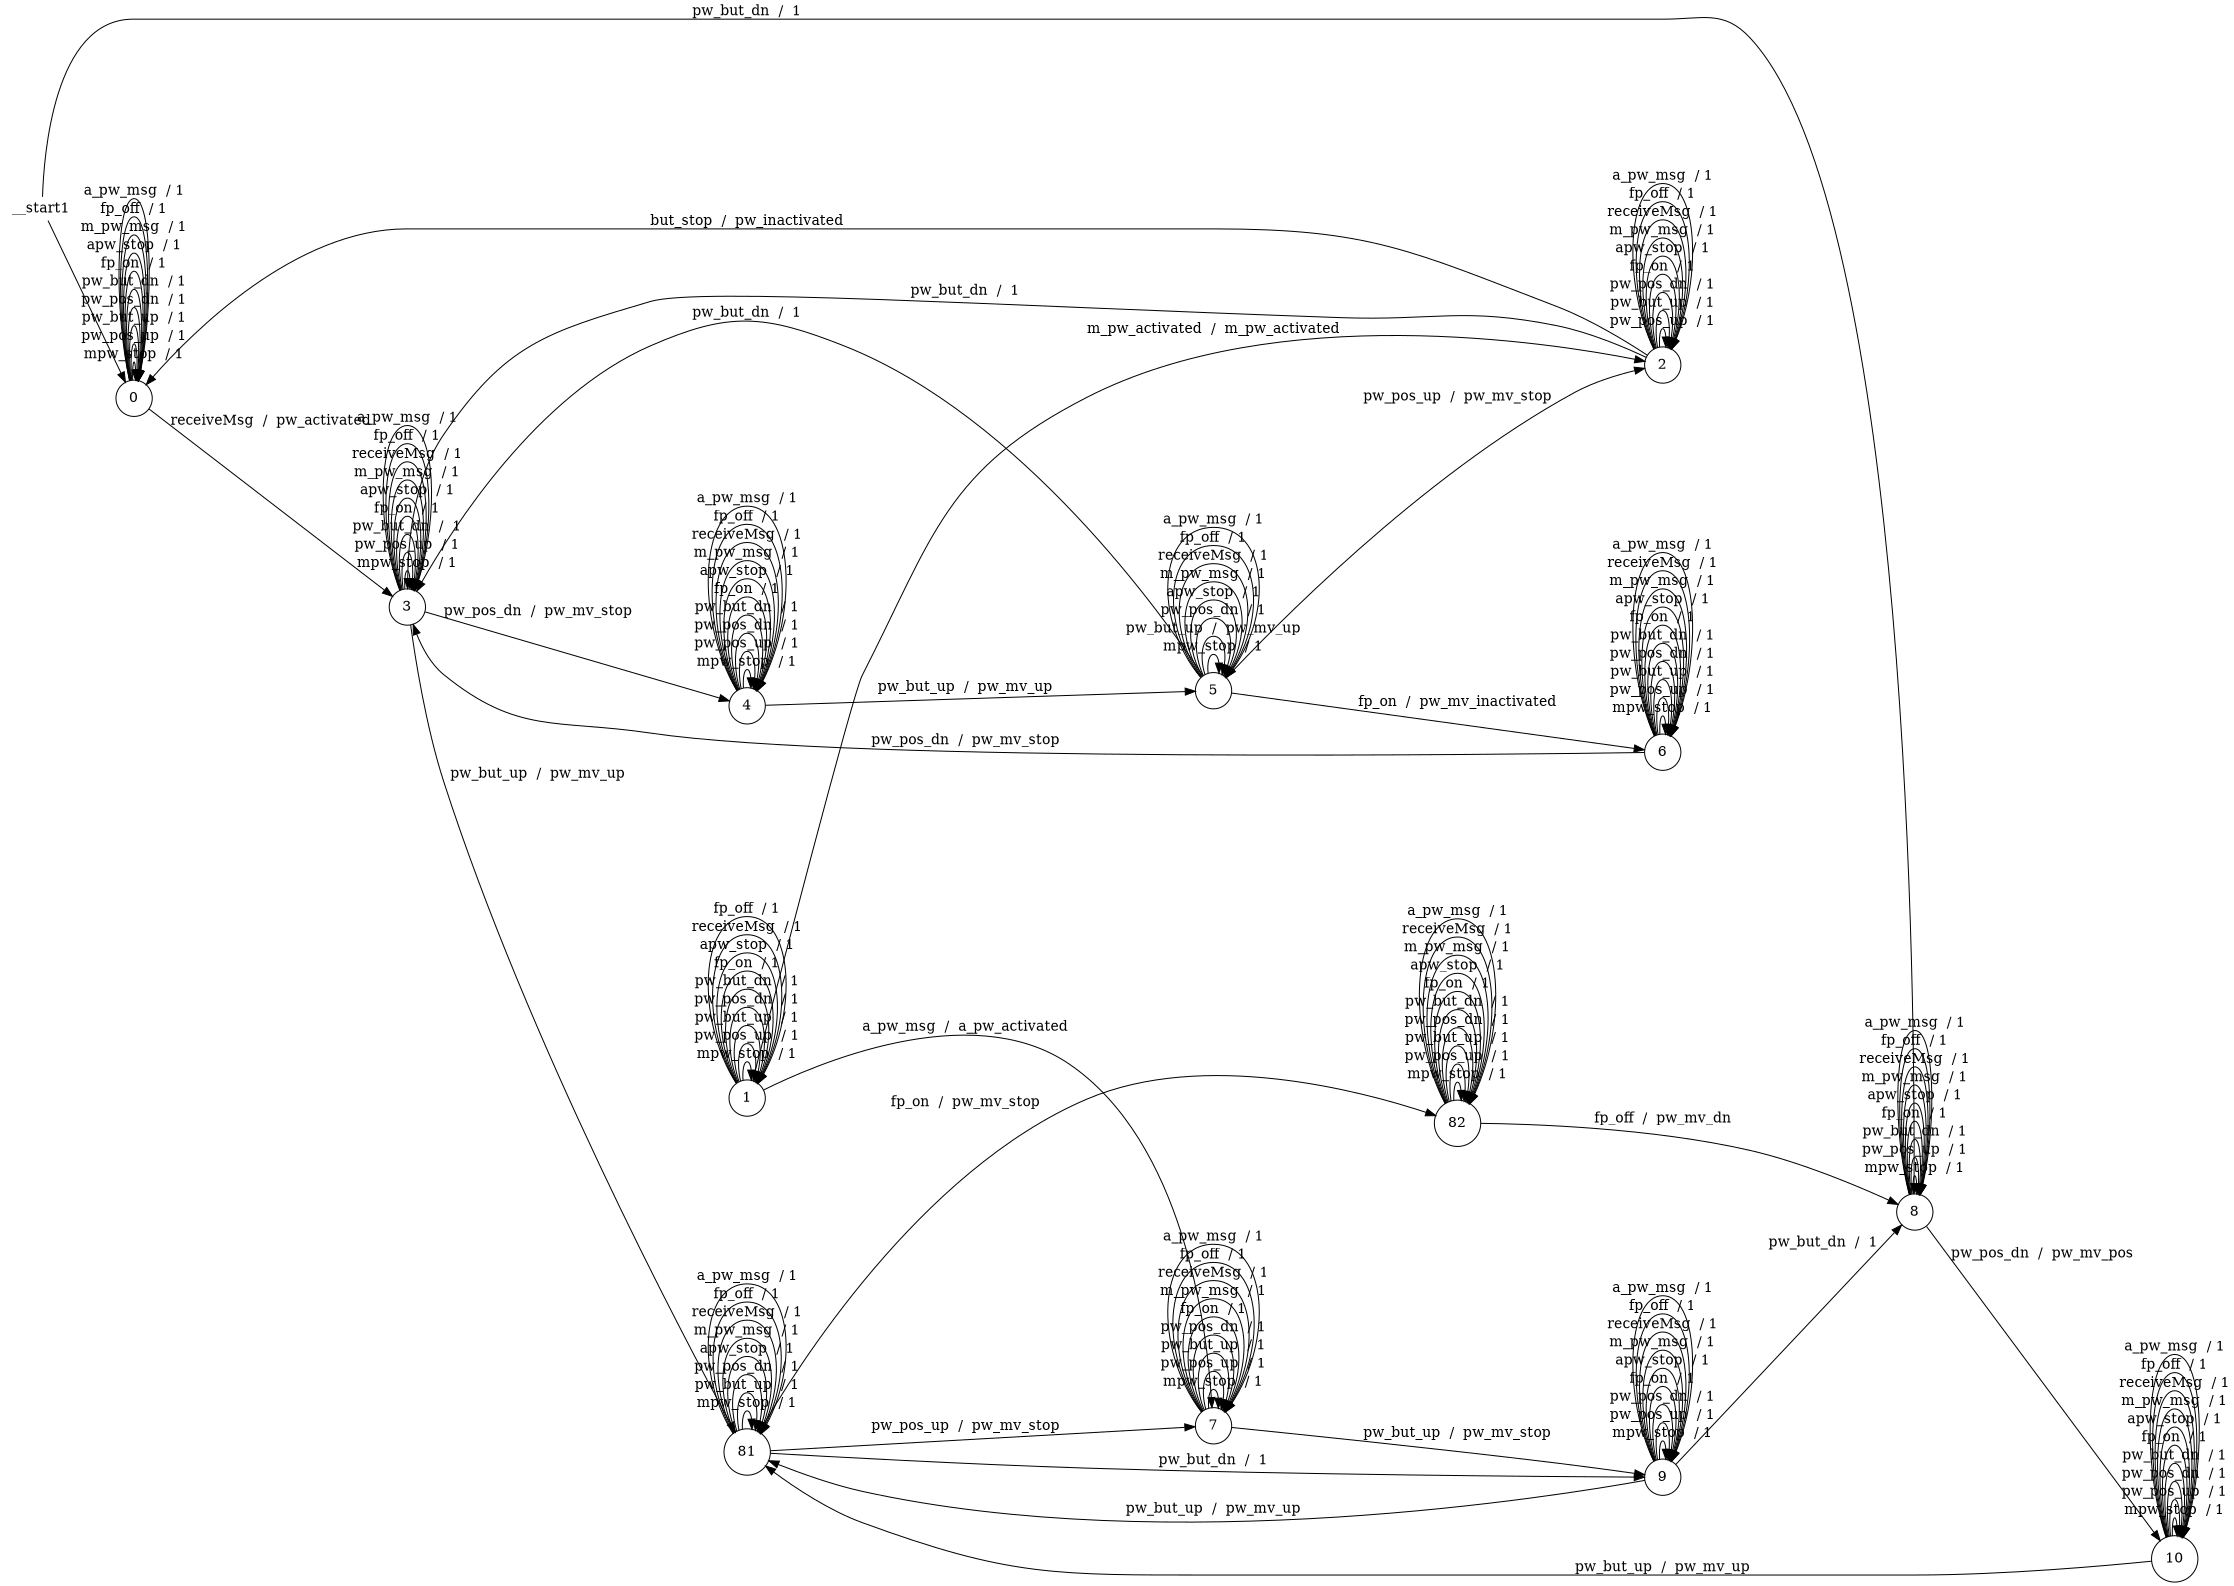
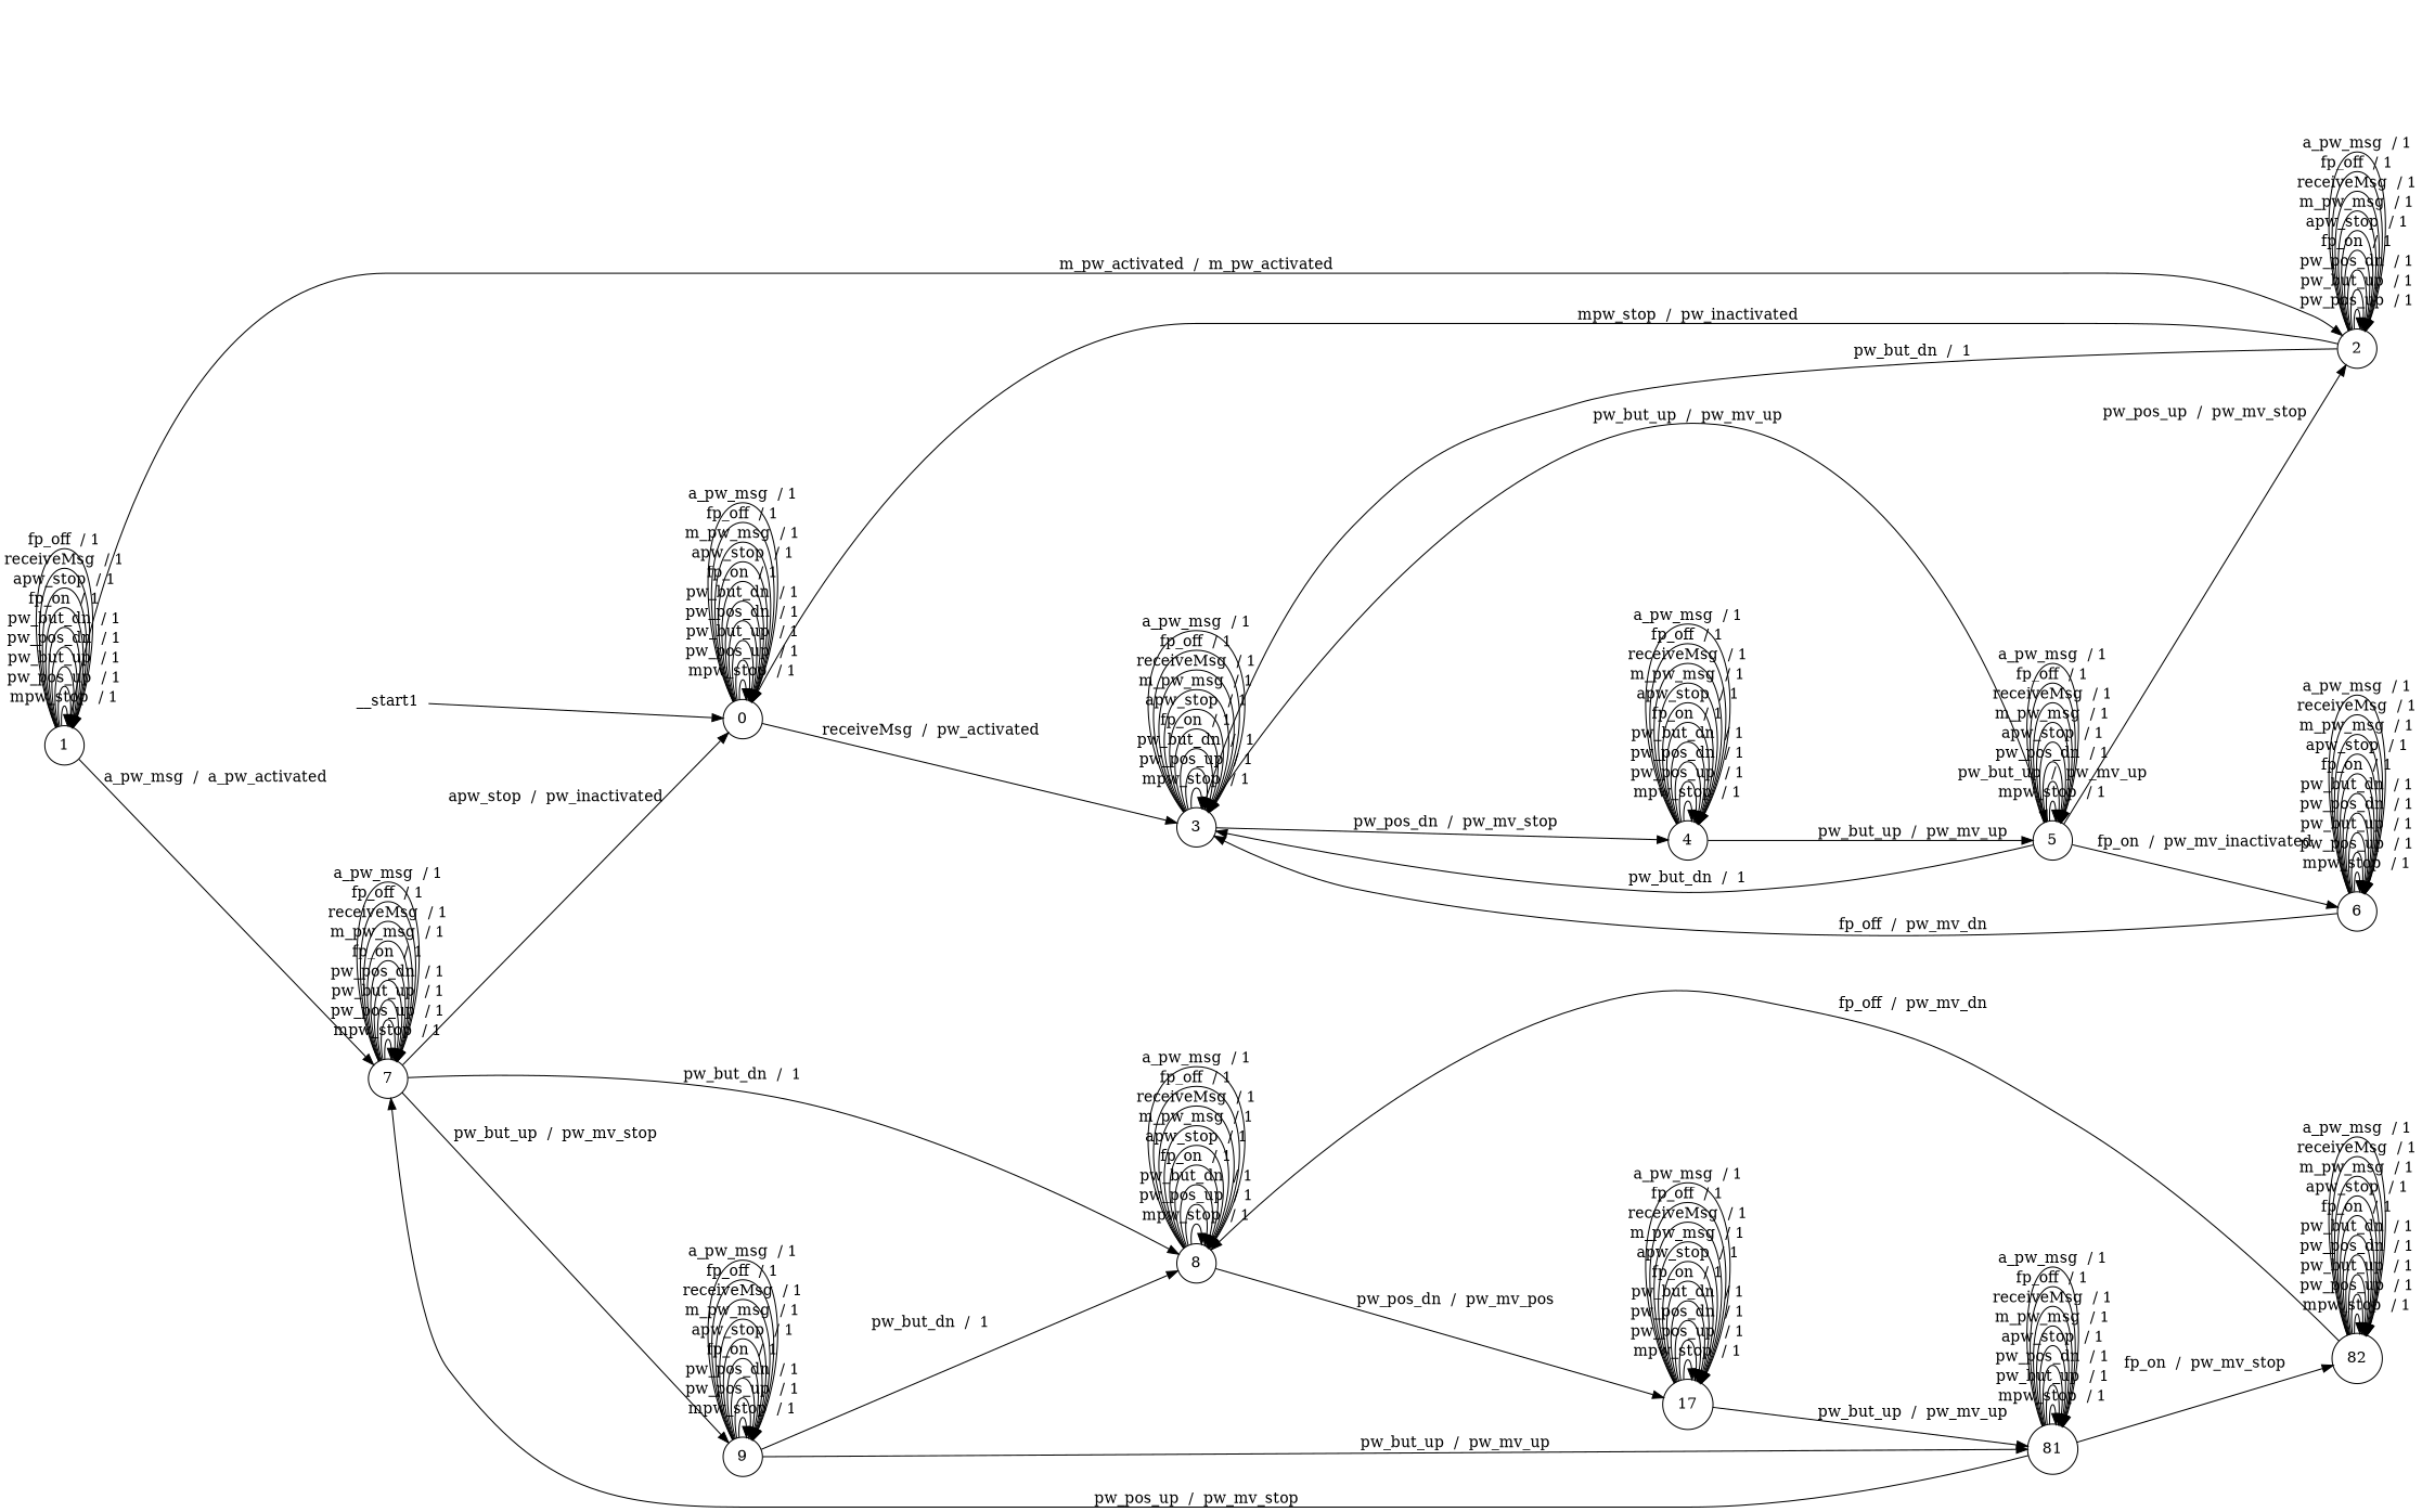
  digraph {
    rankdir=LR
    node [shape=circle]
    n1 [label=0]
    n2 [label=3]
    n3 [label=1]
    n4 [label=2]
    n5 [label=7]
    n6 [label=8]
    n7 [label=9]
    n8 [label=4]
    n9 [label=5]
    n10 [label=6]
-   n11 [label=10]
+   n11 [label=17]
    n12 [label=81]
    n13 [label=82]
    n14 [height=0 label=__start1 shape=none width=0]
    n1 -> n1 [label="mpw_stop  / 1"]
    n1 -> n1 [label="pw_pos_up  / 1"]
    n1 -> n1 [label="pw_but_up  / 1"]
    n1 -> n1 [label="pw_pos_dn  / 1"]
    n1 -> n1 [label="pw_but_dn  / 1"]
    n1 -> n1 [label="fp_on  / 1"]
    n1 -> n1 [label="apw_stop  / 1"]
    n1 -> n1 [label="m_pw_msg  / 1"]
    n1 -> n1 [label="fp_off  / 1"]
    n1 -> n1 [label="a_pw_msg  / 1"]
    n1 -> n2 [label="receiveMsg  /  pw_activated"]
    n2 -> n2 [label="mpw_stop  / 1"]
    n2 -> n2 [label="pw_pos_up  / 1"]
    n2 -> n2 [label="pw_but_dn  /  1"]
    n2 -> n2 [label="fp_on  / 1"]
    n2 -> n2 [label="apw_stop  / 1"]
    n2 -> n2 [label="m_pw_msg  / 1"]
    n2 -> n2 [label="receiveMsg  / 1"]
    n2 -> n2 [label="fp_off  / 1"]
    n2 -> n2 [label="a_pw_msg  / 1"]
    n2 -> n8 [label="pw_pos_dn  /  pw_mv_stop"]
-   n2 -> n12 [label="pw_but_up  /  pw_mv_up"]
+   n2 -> n9 [label="pw_but_up  /  pw_mv_up"]
    n3 -> n3 [label="mpw_stop  / 1"]
    n3 -> n3 [label="pw_pos_up  / 1"]
    n3 -> n3 [label="pw_but_up  / 1"]
    n3 -> n3 [label="pw_pos_dn  / 1"]
    n3 -> n3 [label="pw_but_dn  / 1"]
    n3 -> n3 [label="fp_on  / 1"]
    n3 -> n3 [label="apw_stop  / 1"]
    n3 -> n3 [label="receiveMsg  / 1"]
    n3 -> n3 [label="fp_off  / 1"]
    n3 -> n4 [label="m_pw_activated  /  m_pw_activated"]
    n3 -> n5 [label="a_pw_msg  /  a_pw_activated"]
-   n4 -> n1 [label="but_stop  /  pw_inactivated"]
+   n4 -> n1 [label="mpw_stop  /  pw_inactivated"]
    n4 -> n2 [label="pw_but_dn  /  1"]
    n4 -> n4 [label="pw_pos_up  / 1"]
    n4 -> n4 [label="pw_but_up  / 1"]
    n4 -> n4 [label="pw_pos_dn  / 1"]
    n4 -> n4 [label="fp_on  / 1"]
    n4 -> n4 [label="apw_stop  / 1"]
    n4 -> n4 [label="m_pw_msg  / 1"]
    n4 -> n4 [label="receiveMsg  / 1"]
    n4 -> n4 [label="fp_off  / 1"]
    n4 -> n4 [label="a_pw_msg  / 1"]
+   n5 -> n1 [label="apw_stop  /  pw_inactivated"]
    n5 -> n5 [label="mpw_stop  / 1"]
    n5 -> n5 [label="pw_pos_up  / 1"]
    n5 -> n5 [label="pw_but_up  / 1"]
    n5 -> n5 [label="pw_pos_dn  / 1"]
    n5 -> n5 [label="fp_on  / 1"]
    n5 -> n5 [label="m_pw_msg  / 1"]
    n5 -> n5 [label="receiveMsg  / 1"]
    n5 -> n5 [label="fp_off  / 1"]
    n5 -> n5 [label="a_pw_msg  / 1"]
-   n14 -> n6 [label="pw_but_dn  /  1"]
+   n5 -> n6 [label="pw_but_dn  /  1"]
    n5 -> n7 [label="pw_but_up  /  pw_mv_stop"]
    n6 -> n6 [label="mpw_stop  / 1"]
    n6 -> n6 [label="pw_pos_up  / 1"]
    n6 -> n6 [label="pw_but_dn  / 1"]
    n6 -> n6 [label="fp_on  / 1"]
    n6 -> n6 [label="apw_stop  / 1"]
    n6 -> n6 [label="m_pw_msg  / 1"]
    n6 -> n6 [label="receiveMsg  / 1"]
    n6 -> n6 [label="fp_off  / 1"]
    n6 -> n6 [label="a_pw_msg  / 1"]
    n6 -> n11 [label="pw_pos_dn  /  pw_mv_pos"]
    n7 -> n6 [label="pw_but_dn  /  1"]
    n7 -> n7 [label="mpw_stop  / 1"]
    n7 -> n7 [label="pw_pos_up  / 1"]
    n7 -> n7 [label="pw_pos_dn  / 1"]
    n7 -> n7 [label="fp_on  / 1"]
    n7 -> n7 [label="apw_stop  / 1"]
    n7 -> n7 [label="m_pw_msg  / 1"]
    n7 -> n7 [label="receiveMsg  / 1"]
    n7 -> n7 [label="fp_off  / 1"]
    n7 -> n7 [label="a_pw_msg  / 1"]
    n7 -> n12 [label="pw_but_up  /  pw_mv_up"]
    n8 -> n8 [label="mpw_stop  / 1"]
    n8 -> n8 [label="pw_pos_up  / 1"]
    n8 -> n8 [label="pw_pos_dn  / 1"]
    n8 -> n8 [label="pw_but_dn  / 1"]
    n8 -> n8 [label="fp_on  / 1"]
    n8 -> n8 [label="apw_stop  / 1"]
    n8 -> n8 [label="m_pw_msg  / 1"]
    n8 -> n8 [label="receiveMsg  / 1"]
    n8 -> n8 [label="fp_off  / 1"]
    n8 -> n8 [label="a_pw_msg  / 1"]
    n8 -> n9 [label="pw_but_up  /  pw_mv_up"]
    n9 -> n2 [label="pw_but_dn  /  1"]
    n9 -> n4 [label="pw_pos_up  /  pw_mv_stop"]
    n9 -> n9 [label="mpw_stop  / 1"]
    n9 -> n9 [label="pw_but_up  /  pw_mv_up"]
    n9 -> n9 [label="pw_pos_dn  / 1"]
    n9 -> n9 [label="apw_stop  / 1"]
    n9 -> n9 [label="m_pw_msg  / 1"]
    n9 -> n9 [label="receiveMsg  / 1"]
    n9 -> n9 [label="fp_off  / 1"]
    n9 -> n9 [label="a_pw_msg  / 1"]
    n9 -> n10 [label="fp_on  /  pw_mv_inactivated"]
-   n10 -> n2 [label="pw_pos_dn  /  pw_mv_stop"]
+   n10 -> n2 [label="fp_off  /  pw_mv_dn"]
    n10 -> n10 [label="mpw_stop  / 1"]
    n10 -> n10 [label="pw_pos_up  / 1"]
    n10 -> n10 [label="pw_but_up  / 1"]
    n10 -> n10 [label="pw_pos_dn  / 1"]
    n10 -> n10 [label="pw_but_dn  / 1"]
    n10 -> n10 [label="fp_on  / 1"]
    n10 -> n10 [label="apw_stop  / 1"]
    n10 -> n10 [label="m_pw_msg  / 1"]
    n10 -> n10 [label="receiveMsg  / 1"]
    n10 -> n10 [label="a_pw_msg  / 1"]
    n11 -> n11 [label="mpw_stop  / 1"]
    n11 -> n11 [label="pw_pos_up  / 1"]
    n11 -> n11 [label="pw_pos_dn  / 1"]
    n11 -> n11 [label="pw_but_dn  / 1"]
    n11 -> n11 [label="fp_on  / 1"]
    n11 -> n11 [label="apw_stop  / 1"]
    n11 -> n11 [label="m_pw_msg  / 1"]
    n11 -> n11 [label="receiveMsg  / 1"]
    n11 -> n11 [label="fp_off  / 1"]
    n11 -> n11 [label="a_pw_msg  / 1"]
    n11 -> n12 [label="pw_but_up  /  pw_mv_up"]
    n12 -> n5 [label="pw_pos_up  /  pw_mv_stop"]
-   n12 -> n7 [label="pw_but_dn  /  1"]
    n12 -> n12 [label="mpw_stop  / 1"]
    n12 -> n12 [label="pw_but_up  / 1"]
    n12 -> n12 [label="pw_pos_dn  / 1"]
    n12 -> n12 [label="apw_stop  / 1"]
    n12 -> n12 [label="m_pw_msg  / 1"]
    n12 -> n12 [label="receiveMsg  / 1"]
    n12 -> n12 [label="fp_off  / 1"]
    n12 -> n12 [label="a_pw_msg  / 1"]
    n12 -> n13 [label="fp_on  /  pw_mv_stop"]
    n13 -> n6 [label="fp_off  /  pw_mv_dn"]
    n13 -> n13 [label="mpw_stop  / 1"]
    n13 -> n13 [label="pw_pos_up  / 1"]
    n13 -> n13 [label="pw_but_up  / 1"]
    n13 -> n13 [label="pw_pos_dn  / 1"]
    n13 -> n13 [label="pw_but_dn  / 1"]
    n13 -> n13 [label="fp_on  / 1"]
    n13 -> n13 [label="apw_stop  / 1"]
    n13 -> n13 [label="m_pw_msg  / 1"]
    n13 -> n13 [label="receiveMsg  / 1"]
    n13 -> n13 [label="a_pw_msg  / 1"]
    n14 -> n1
  }
